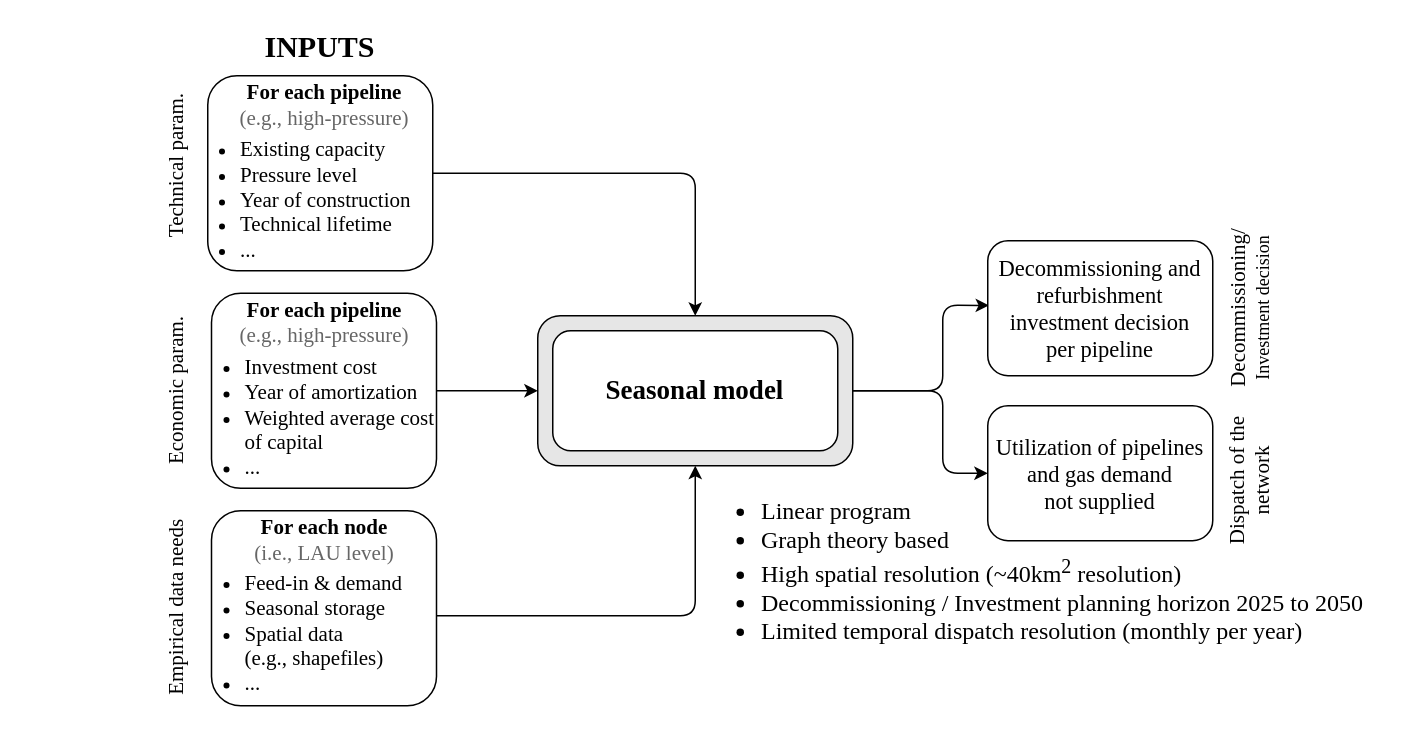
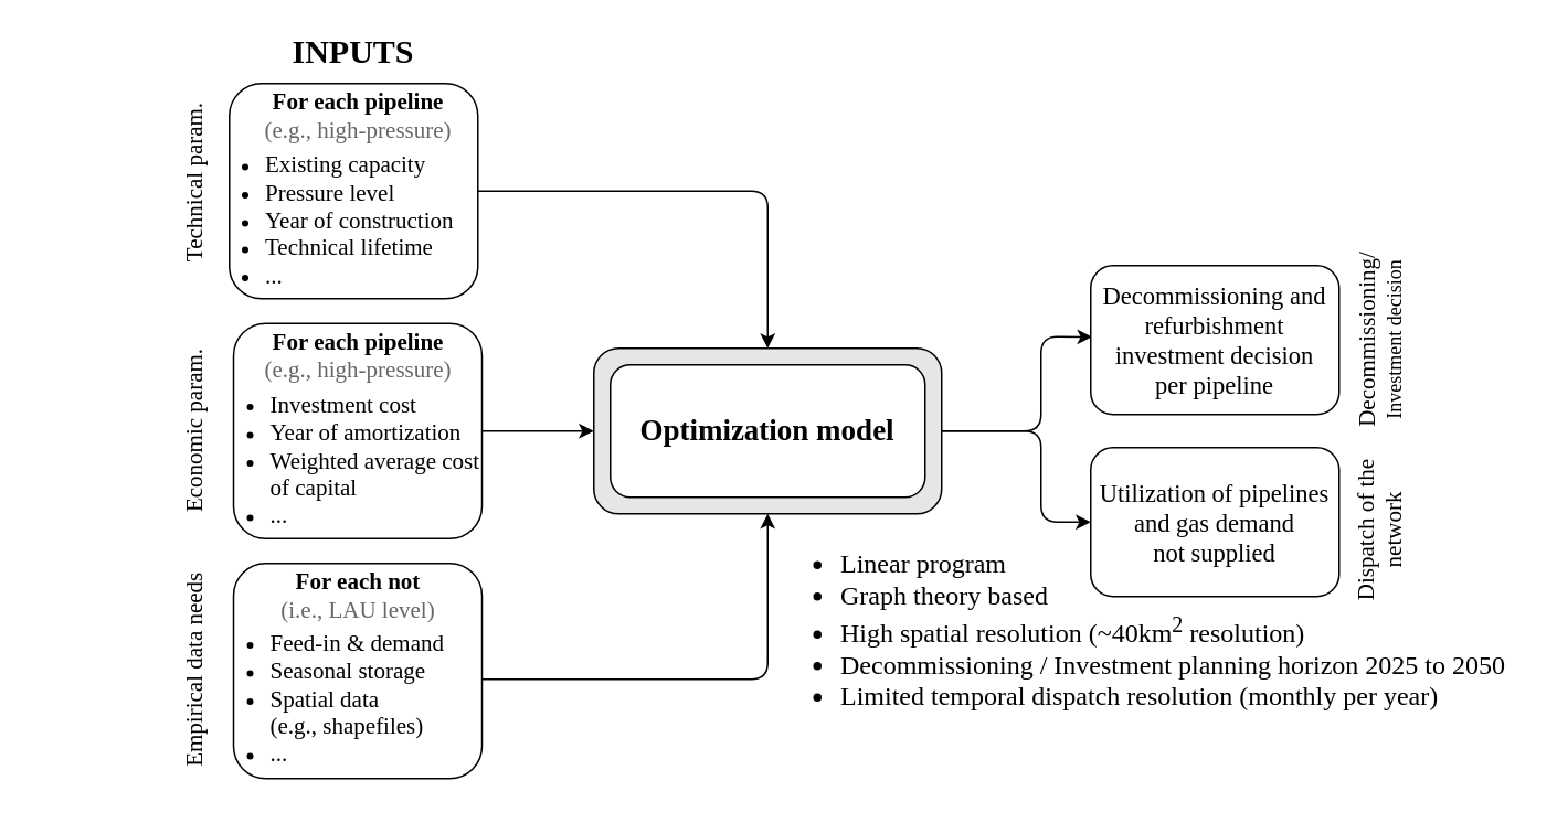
  <mxCell id="0" />
  <mxCell id="1" parent="0" />
  <mxCell id="2" value="" style="rounded=1;whiteSpace=wrap;html=1;" parent="1" vertex="1"><mxGeometry x="138" y="50" width="150" height="130" as="geometry" /></mxCell>
  <mxCell id="3" value="&lt;font style=&quot;font-size: 20px&quot;&gt;&lt;b&gt;INPUTS&lt;/b&gt;&lt;/font&gt;" style="text;html=1;strokeColor=none;fillColor=none;align=center;verticalAlign=middle;whiteSpace=wrap;rounded=0;fontFamily=Segoe UI Light;" parent="1" vertex="1"><mxGeometry x="193" y="20" width="40" height="20" as="geometry" /></mxCell>
  <mxCell id="4" value="&lt;font&gt;&lt;font style=&quot;font-size: 14px&quot;&gt;Technical param.&lt;/font&gt;&lt;br&gt;&lt;/font&gt;" style="text;html=1;strokeColor=none;fillColor=none;align=center;verticalAlign=middle;whiteSpace=wrap;rounded=0;rotation=-90;fontFamily=Segoe UI Light;" parent="1" vertex="1"><mxGeometry x="53" y="100" width="130" height="20" as="geometry" /></mxCell>
  <mxCell id="5" value="&lt;font&gt;&lt;font style=&quot;font-size: 14px&quot;&gt;Economic param.&lt;/font&gt;&lt;br&gt;&lt;/font&gt;" style="text;html=1;strokeColor=none;fillColor=none;align=center;verticalAlign=middle;whiteSpace=wrap;rounded=0;rotation=-90;fontFamily=Segoe UI Light;" parent="1" vertex="1"><mxGeometry x="43" y="250" width="150" height="20" as="geometry" /></mxCell>
  <mxCell id="6" value="" style="rounded=1;whiteSpace=wrap;html=1;" parent="1" vertex="1"><mxGeometry x="140.5" y="340" width="150" height="130" as="geometry" /></mxCell>
  <mxCell id="7" value="&lt;font&gt;&lt;font style=&quot;font-size: 14px&quot;&gt;Empirical data needs&lt;/font&gt;&lt;br&gt;&lt;/font&gt;" style="text;html=1;strokeColor=none;fillColor=none;align=center;verticalAlign=middle;whiteSpace=wrap;rounded=0;rotation=-90;fontFamily=Segoe UI Light;" parent="1" vertex="1"><mxGeometry x="20.5" y="395" width="195" height="20" as="geometry" /></mxCell>
  <mxCell id="8" value="" style="rounded=1;whiteSpace=wrap;html=1;fillColor=#E6E6E6;" parent="1" vertex="1"><mxGeometry x="358" y="210" width="210" height="100" as="geometry" /></mxCell>
- <mxCell id="9" value="&lt;font style=&quot;font-size: 18px&quot;&gt;&lt;b&gt;Seasonal model&lt;/b&gt;&lt;br&gt;&lt;/font&gt;" style="rounded=1;whiteSpace=wrap;html=1;fontFamily=Segoe UI Light;" parent="1" vertex="1"><mxGeometry x="368" y="220" width="190" height="80" as="geometry" /></mxCell>
+ <mxCell id="9" value="&lt;font style=&quot;font-size: 18px&quot;&gt;&lt;b&gt;Optimization model&lt;/b&gt;&lt;br&gt;&lt;/font&gt;" style="rounded=1;whiteSpace=wrap;html=1;fontFamily=Segoe UI Light;" parent="1" vertex="1"><mxGeometry x="368" y="220" width="190" height="80" as="geometry" /></mxCell>
  <mxCell id="10" value="" style="endArrow=classic;html=1;exitX=1;exitY=0.5;exitDx=0;exitDy=0;entryX=0.5;entryY=0;entryDx=0;entryDy=0;" parent="1" source="2" target="8" edge="1"><mxGeometry width="50" height="50" relative="1" as="geometry"><mxPoint x="548" y="150" as="sourcePoint" /><mxPoint x="628" y="130" as="targetPoint" /><Array as="points"><mxPoint x="463" y="115" /></Array></mxGeometry></mxCell>
  <mxCell id="11" value="" style="endArrow=classic;html=1;exitX=1;exitY=0.5;exitDx=0;exitDy=0;entryX=0;entryY=0.5;entryDx=0;entryDy=0;" parent="1" target="8" edge="1"><mxGeometry width="50" height="50" relative="1" as="geometry"><mxPoint x="288" y="260" as="sourcePoint" /><mxPoint x="613" y="170" as="targetPoint" /><Array as="points" /></mxGeometry></mxCell>
  <mxCell id="12" value="" style="endArrow=classic;html=1;exitX=1;exitY=0.5;exitDx=0;exitDy=0;entryX=0.006;entryY=0.479;entryDx=0;entryDy=0;entryPerimeter=0;" parent="1" source="8" target="24" edge="1"><mxGeometry width="50" height="50" relative="1" as="geometry"><mxPoint x="558" y="260" as="sourcePoint" /><mxPoint x="658" y="200" as="targetPoint" /><Array as="points"><mxPoint x="628" y="260" /><mxPoint x="628" y="203" /></Array></mxGeometry></mxCell>
  <mxCell id="13" value="" style="endArrow=classic;html=1;exitX=1;exitY=0.5;exitDx=0;exitDy=0;entryX=0;entryY=0.5;entryDx=0;entryDy=0;" parent="1" source="8" target="14" edge="1"><mxGeometry width="50" height="50" relative="1" as="geometry"><mxPoint x="558" y="260" as="sourcePoint" /><mxPoint x="778" y="360" as="targetPoint" /><Array as="points"><mxPoint x="628" y="260" /><mxPoint x="628" y="315" /></Array></mxGeometry></mxCell>
  <mxCell id="14" value="&lt;font face=&quot;Segoe UI Light&quot; style=&quot;font-size: 15px&quot;&gt;Utilization of pipelines&lt;br&gt;and gas demand&lt;br&gt;not supplied&lt;br&gt;&lt;/font&gt;" style="rounded=1;whiteSpace=wrap;html=1;" parent="1" vertex="1"><mxGeometry x="658" y="270" width="150" height="90" as="geometry" /></mxCell>
  <mxCell id="15" value="&lt;font style=&quot;font-size: 14px&quot;&gt;&lt;b&gt;For each pipeline&lt;/b&gt;&lt;br&gt;&lt;/font&gt;&lt;div style=&quot;font-size: 14px&quot;&gt;&lt;font style=&quot;font-size: 14px&quot; color=&quot;#666666&quot;&gt;(e.g., high-pressure)&lt;/font&gt;&lt;/div&gt;" style="text;html=1;strokeColor=none;fillColor=none;align=center;verticalAlign=middle;whiteSpace=wrap;rounded=0;fontFamily=Segoe UI Light;" parent="1" vertex="1"><mxGeometry x="150.5" y="60" width="130" height="20" as="geometry" /></mxCell>
  <mxCell id="16" value="&lt;div&gt;&lt;span style=&quot;font-size: 14px&quot;&gt;&lt;br&gt;&lt;/span&gt;&lt;/div&gt;&lt;ul&gt;&lt;li&gt;&lt;span style=&quot;font-size: 14px&quot;&gt;Existing capacity&lt;/span&gt;&lt;/li&gt;&lt;li&gt;&lt;span style=&quot;font-size: 14px&quot;&gt;Pressure level&lt;/span&gt;&lt;/li&gt;&lt;li&gt;&lt;span style=&quot;font-size: 14px&quot;&gt;Year of construction&lt;/span&gt;&lt;/li&gt;&lt;li&gt;&lt;span style=&quot;font-size: 14px&quot;&gt;Technical lifetime&lt;/span&gt;&lt;/li&gt;&lt;li&gt;&lt;span style=&quot;font-size: 14px&quot;&gt;...&lt;/span&gt;&lt;/li&gt;&lt;/ul&gt;" style="text;html=1;strokeColor=none;fillColor=none;align=left;verticalAlign=middle;whiteSpace=wrap;rounded=0;fontFamily=Segoe UI Light;" parent="1" vertex="1"><mxGeometry x="118" y="115" width="160" height="20" as="geometry" /></mxCell>
  <mxCell id="17" value="" style="rounded=1;whiteSpace=wrap;html=1;" parent="1" vertex="1"><mxGeometry x="140.5" y="195" width="150" height="130" as="geometry" /></mxCell>
  <mxCell id="18" value="&lt;font style=&quot;font-size: 14px&quot;&gt;&lt;b&gt;For each pipeline&lt;/b&gt;&lt;br&gt;&lt;/font&gt;&lt;div style=&quot;font-size: 14px&quot;&gt;&lt;font style=&quot;font-size: 14px&quot; color=&quot;#666666&quot;&gt;(e.g., high-pressure)&lt;/font&gt;&lt;/div&gt;" style="text;html=1;strokeColor=none;fillColor=none;align=center;verticalAlign=middle;whiteSpace=wrap;rounded=0;fontFamily=Segoe UI Light;" parent="1" vertex="1"><mxGeometry x="125.5" y="205" width="180" height="20" as="geometry" /></mxCell>
  <mxCell id="19" value="&lt;div&gt;&lt;span style=&quot;font-size: 14px&quot;&gt;&lt;br&gt;&lt;/span&gt;&lt;/div&gt;&lt;ul&gt;&lt;li&gt;&lt;span style=&quot;font-size: 14px&quot;&gt;Investment cost&lt;/span&gt;&lt;/li&gt;&lt;li&gt;&lt;span style=&quot;font-size: 14px&quot;&gt;Year of amortization&lt;/span&gt;&lt;/li&gt;&lt;li&gt;&lt;span style=&quot;font-size: 14px&quot;&gt;Weighted average cost of capital&lt;/span&gt;&lt;/li&gt;&lt;li&gt;&lt;span style=&quot;font-size: 14px&quot;&gt;...&lt;/span&gt;&lt;/li&gt;&lt;/ul&gt;" style="text;html=1;strokeColor=none;fillColor=none;align=left;verticalAlign=middle;whiteSpace=wrap;rounded=0;fontFamily=Segoe UI Light;" parent="1" vertex="1"><mxGeometry x="120.5" y="260" width="170" height="20" as="geometry" /></mxCell>
  <mxCell id="20" value="&lt;div&gt;&lt;span style=&quot;font-size: 14px&quot;&gt;&lt;br&gt;&lt;/span&gt;&lt;/div&gt;&lt;ul&gt;&lt;li&gt;&lt;span style=&quot;font-size: 14px&quot;&gt;Feed-in &amp;amp; demand&lt;br&gt;&lt;/span&gt;&lt;/li&gt;&lt;li&gt;&lt;span style=&quot;font-size: 14px&quot;&gt;Seasonal storage&lt;/span&gt;&lt;/li&gt;&lt;li&gt;&lt;span style=&quot;font-size: 14px&quot;&gt;Spatial data &lt;br&gt;(e.g., shapefiles)&lt;/span&gt;&lt;/li&gt;&lt;li&gt;&lt;span style=&quot;font-size: 14px&quot;&gt;...&lt;/span&gt;&lt;/li&gt;&lt;/ul&gt;" style="text;html=1;strokeColor=none;fillColor=none;align=left;verticalAlign=middle;whiteSpace=wrap;rounded=0;fontFamily=Segoe UI Light;" parent="1" vertex="1"><mxGeometry x="120.5" y="404" width="160" height="20" as="geometry" /></mxCell>
- <mxCell id="21" value="&lt;font style=&quot;font-size: 14px&quot;&gt;&lt;b&gt;For each node&lt;/b&gt;&lt;br&gt;&lt;/font&gt;&lt;div style=&quot;font-size: 14px&quot;&gt;&lt;font style=&quot;font-size: 14px&quot; color=&quot;#666666&quot;&gt;(i.e., LAU level)&lt;/font&gt;&lt;/div&gt;" style="text;html=1;strokeColor=none;fillColor=none;align=center;verticalAlign=middle;whiteSpace=wrap;rounded=0;fontFamily=Segoe UI Light;" parent="1" vertex="1"><mxGeometry x="125.5" y="350" width="180" height="20" as="geometry" /></mxCell>
+ <mxCell id="21" value="&lt;font style=&quot;font-size: 14px&quot;&gt;&lt;b&gt;For each not&lt;/b&gt;&lt;br&gt;&lt;/font&gt;&lt;div style=&quot;font-size: 14px&quot;&gt;&lt;font style=&quot;font-size: 14px&quot; color=&quot;#666666&quot;&gt;(i.e., LAU level)&lt;/font&gt;&lt;/div&gt;" style="text;html=1;strokeColor=none;fillColor=none;align=center;verticalAlign=middle;whiteSpace=wrap;rounded=0;fontFamily=Segoe UI Light;" parent="1" vertex="1"><mxGeometry x="125.5" y="350" width="180" height="20" as="geometry" /></mxCell>
  <mxCell id="22" value="" style="endArrow=classic;html=1;exitX=1;exitY=0.5;exitDx=0;exitDy=0;entryX=0.5;entryY=1;entryDx=0;entryDy=0;" parent="1" target="8" edge="1"><mxGeometry width="50" height="50" relative="1" as="geometry"><mxPoint x="290.5" y="410" as="sourcePoint" /><mxPoint x="416" y="330" as="targetPoint" /><Array as="points"><mxPoint x="463" y="410" /></Array></mxGeometry></mxCell>
  <mxCell id="23" value="&lt;ul style=&quot;font-size: 16px&quot;&gt;&lt;li style=&quot;text-align: left&quot;&gt;&lt;font face=&quot;Segoe UI Light&quot; style=&quot;font-size: 16px&quot;&gt;Linear program&lt;/font&gt;&lt;/li&gt;&lt;li style=&quot;text-align: left&quot;&gt;&lt;font face=&quot;Segoe UI Light&quot; style=&quot;font-size: 16px&quot;&gt;Graph theory based&lt;/font&gt;&lt;/li&gt;&lt;li style=&quot;text-align: left&quot;&gt;&lt;font face=&quot;Segoe UI Light&quot; style=&quot;font-size: 16px&quot;&gt;High spatial resolution (~40km&lt;sup&gt;2&lt;/sup&gt;&lt;span&gt; resolution)&lt;/span&gt;&lt;/font&gt;&lt;/li&gt;&lt;li style=&quot;text-align: left&quot;&gt;&lt;font face=&quot;Segoe UI Light&quot; style=&quot;font-size: 16px&quot;&gt;&lt;span&gt;Decommissioning / Investment planning horizon 2025 to 2050&lt;/span&gt;&lt;br&gt;&lt;/font&gt;&lt;/li&gt;&lt;li style=&quot;text-align: left&quot;&gt;&lt;font face=&quot;Segoe UI Light&quot; style=&quot;font-size: 16px&quot;&gt;Limited temporal dispatch resolution (monthly per year)&lt;/font&gt;&lt;/li&gt;&lt;/ul&gt;" style="text;html=1;strokeColor=none;fillColor=none;align=center;verticalAlign=middle;whiteSpace=wrap;rounded=0;" parent="1" vertex="1"><mxGeometry x="458" y="330" width="460" height="100" as="geometry" /></mxCell>
  <mxCell id="24" value="&lt;font face=&quot;Segoe UI Light&quot; style=&quot;font-size: 15px&quot;&gt;Decommissioning and refurbishment &lt;br&gt;investment decision&lt;br&gt;per pipeline&lt;br&gt;&lt;/font&gt;" style="rounded=1;whiteSpace=wrap;html=1;" parent="1" vertex="1"><mxGeometry x="658" y="160" width="150" height="90" as="geometry" /></mxCell>
  <mxCell id="25" value="&lt;font&gt;&lt;span style=&quot;font-size: 14px&quot;&gt;Dispatch of the network&lt;/span&gt;&lt;br&gt;&lt;/font&gt;" style="text;html=1;strokeColor=none;fillColor=none;align=center;verticalAlign=middle;whiteSpace=wrap;rounded=0;rotation=-90;fontFamily=Segoe UI Light;" parent="1" vertex="1"><mxGeometry x="768" y="310" width="130" height="20" as="geometry" /></mxCell>
  <mxCell id="26" value="&lt;font&gt;&lt;span style=&quot;font-size: 14px&quot;&gt;Decommissioning/&lt;br&gt;&lt;/span&gt;Investment decision&lt;br&gt;&lt;/font&gt;" style="text;html=1;strokeColor=none;fillColor=none;align=center;verticalAlign=middle;whiteSpace=wrap;rounded=0;rotation=-90;fontFamily=Segoe UI Light;" parent="1" vertex="1"><mxGeometry x="768" y="195" width="130" height="20" as="geometry" /></mxCell>
